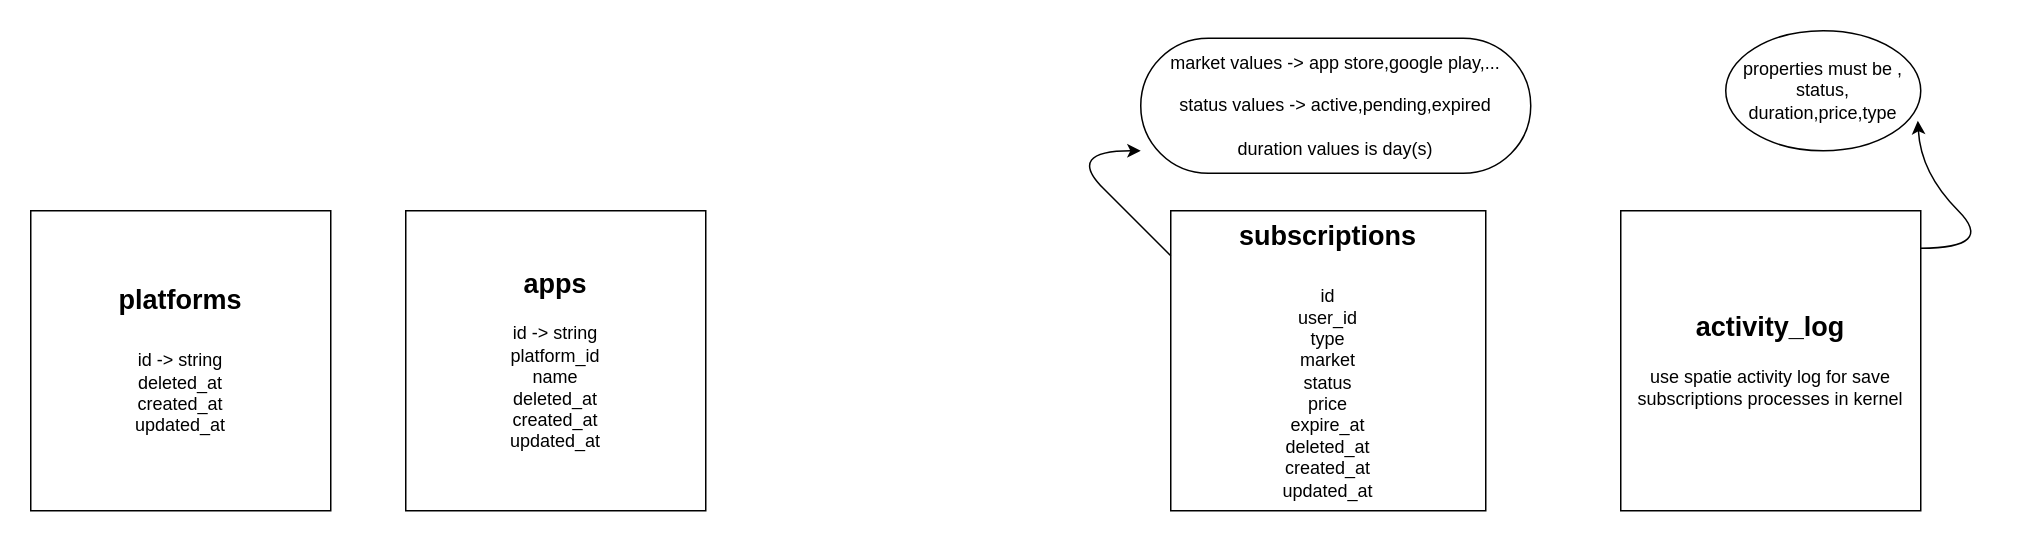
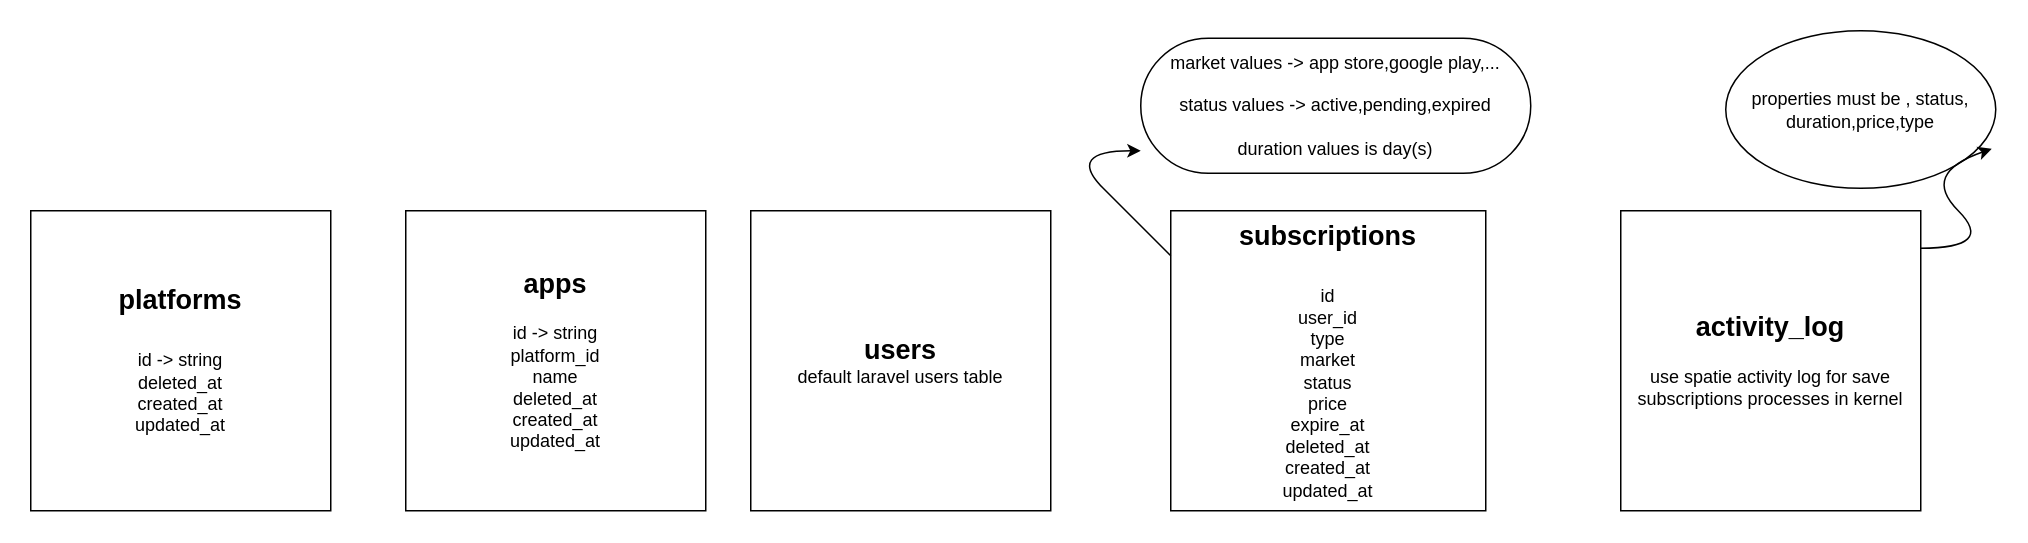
  <mxCell id="0" />
  <mxCell id="1" parent="0" />
  <mxCell id="2" value="&lt;b style=&quot;font-size: 18px;&quot;&gt;subscriptions&lt;br&gt;&lt;br&gt;&lt;/b&gt;id&lt;br&gt;user_id&lt;br&gt;type&lt;br&gt;market&lt;br&gt;status&lt;br&gt;price&lt;br&gt;expire_at&lt;br&gt;deleted_at&lt;br&gt;created_at&lt;br&gt;updated_at" style="rounded=0;whiteSpace=wrap;html=1;" parent="1" vertex="1"><mxGeometry x="780" y="140" width="210" height="200" as="geometry" /></mxCell>
  <mxCell id="3" value="&lt;b&gt;&lt;font style=&quot;font-size: 18px;&quot;&gt;apps&lt;br&gt;&lt;/font&gt;&lt;/b&gt;&lt;br&gt;id -&amp;gt; string&lt;br&gt;platform_id&lt;br&gt;name&lt;br&gt;deleted_at&lt;br&gt;created_at&lt;br&gt;updated_at" style="whiteSpace=wrap;html=1;aspect=fixed;" parent="1" vertex="1"><mxGeometry x="270" y="140" width="200" height="200" as="geometry" /></mxCell>
  <mxCell id="4" value="&lt;b&gt;&lt;font style=&quot;font-size: 18px;&quot;&gt;platforms&lt;br&gt;&lt;br&gt;&lt;/font&gt;&lt;/b&gt;id -&amp;gt; string&lt;br&gt;deleted_at&lt;br&gt;created_at&lt;br&gt;updated_at" style="rounded=0;whiteSpace=wrap;html=1;" parent="1" vertex="1"><mxGeometry x="20" y="140" width="200" height="200" as="geometry" /></mxCell>
  <mxCell id="5" value="market values -&amp;gt; app store,google play,...&lt;br&gt;&lt;br&gt;status values -&amp;gt; active,pending,expired&lt;br&gt;&lt;br&gt;duration values is day(s)" style="whiteSpace=wrap;html=1;rounded=1;arcSize=50;align=center;verticalAlign=middle;strokeWidth=1;autosize=1;spacing=4;treeFolding=1;treeMoving=1;newEdgeStyle={&quot;edgeStyle&quot;:&quot;entityRelationEdgeStyle&quot;,&quot;startArrow&quot;:&quot;none&quot;,&quot;endArrow&quot;:&quot;none&quot;,&quot;segment&quot;:10,&quot;curved&quot;:1,&quot;sourcePerimeterSpacing&quot;:0,&quot;targetPerimeterSpacing&quot;:0};" parent="1" vertex="1"><mxGeometry x="760" y="25" width="260" height="90" as="geometry" /></mxCell>
  <mxCell id="6" value="" style="curved=1;endArrow=classic;html=1;rounded=0;exitX=0;exitY=0.15;exitDx=0;exitDy=0;exitPerimeter=0;" parent="1" source="2" edge="1"><mxGeometry width="50" height="50" relative="1" as="geometry"><mxPoint x="710" y="150" as="sourcePoint" /><mxPoint x="760" y="100" as="targetPoint" /><Array as="points"><mxPoint x="760" y="150" /><mxPoint x="710" y="100" /></Array></mxGeometry></mxCell>
  <mxCell id="7" value="&lt;span style=&quot;border-color: var(--border-color);&quot;&gt;&lt;b style=&quot;font-size: 18px;&quot;&gt;activity_log&lt;br&gt;&lt;/b&gt;&lt;br&gt;&lt;font style=&quot;font-size: 12px;&quot;&gt;use spatie activity log for save subscriptions processes in kernel&lt;/font&gt;&lt;br style=&quot;border-color: var(--border-color);&quot;&gt;&lt;/span&gt;" style="whiteSpace=wrap;html=1;aspect=fixed;" parent="1" vertex="1"><mxGeometry x="1080" y="140" width="200" height="200" as="geometry" /></mxCell>
- <mxCell id="8" value="properties must be , status, duration,price,type" style="ellipse;whiteSpace=wrap;html=1;" parent="1" vertex="1"><mxGeometry x="1150" y="20" width="130" height="80" as="geometry" /></mxCell>
+ <mxCell id="8" value="properties must be , status, duration,price,type" style="ellipse;whiteSpace=wrap;html=1;" parent="1" vertex="1"><mxGeometry x="1150" y="20" width="180" height="105" as="geometry" /></mxCell>
+ <mxCell id="9" value="&lt;span style=&quot;font-size: 18px;&quot;&gt;&lt;b&gt;users&lt;/b&gt;&lt;/span&gt;&lt;br&gt;default laravel users table&lt;br&gt;" style="whiteSpace=wrap;html=1;aspect=fixed;" parent="1" vertex="1"><mxGeometry x="500" y="140" width="200" height="200" as="geometry" /></mxCell>
  <mxCell id="10" value="" style="curved=1;endArrow=classic;html=1;rounded=0;entryX=0.985;entryY=0.75;entryDx=0;entryDy=0;entryPerimeter=0;" parent="1" target="8" edge="1"><mxGeometry width="50" height="50" relative="1" as="geometry"><mxPoint x="1280" y="165" as="sourcePoint" /><mxPoint x="1330" y="115" as="targetPoint" /><Array as="points"><mxPoint x="1330" y="165" /><mxPoint x="1280" y="115" /></Array></mxGeometry></mxCell>
